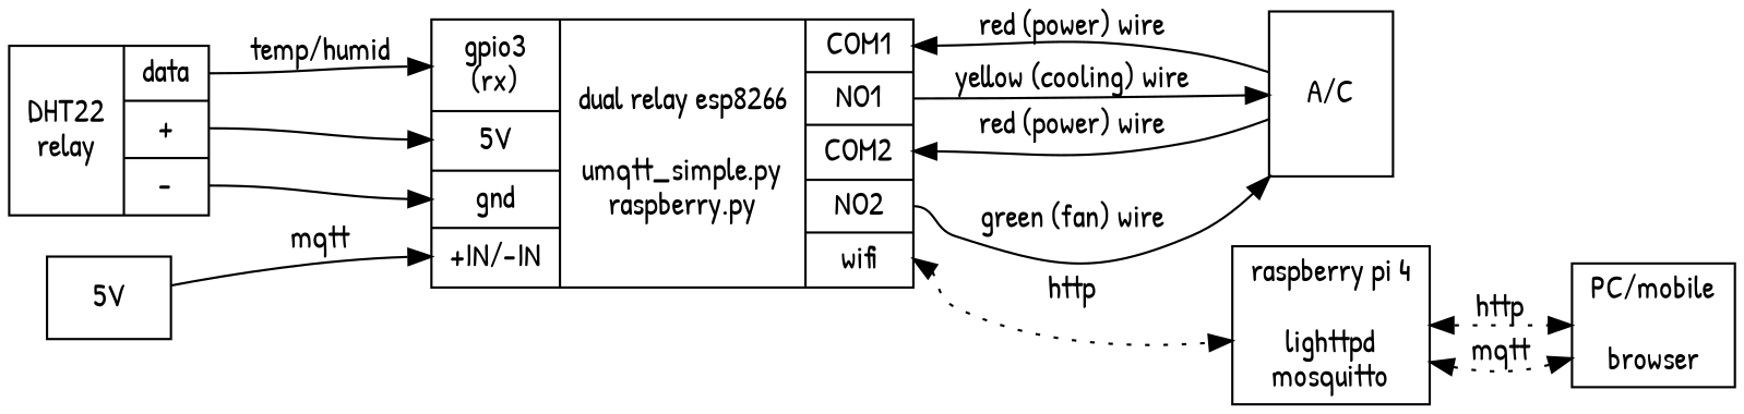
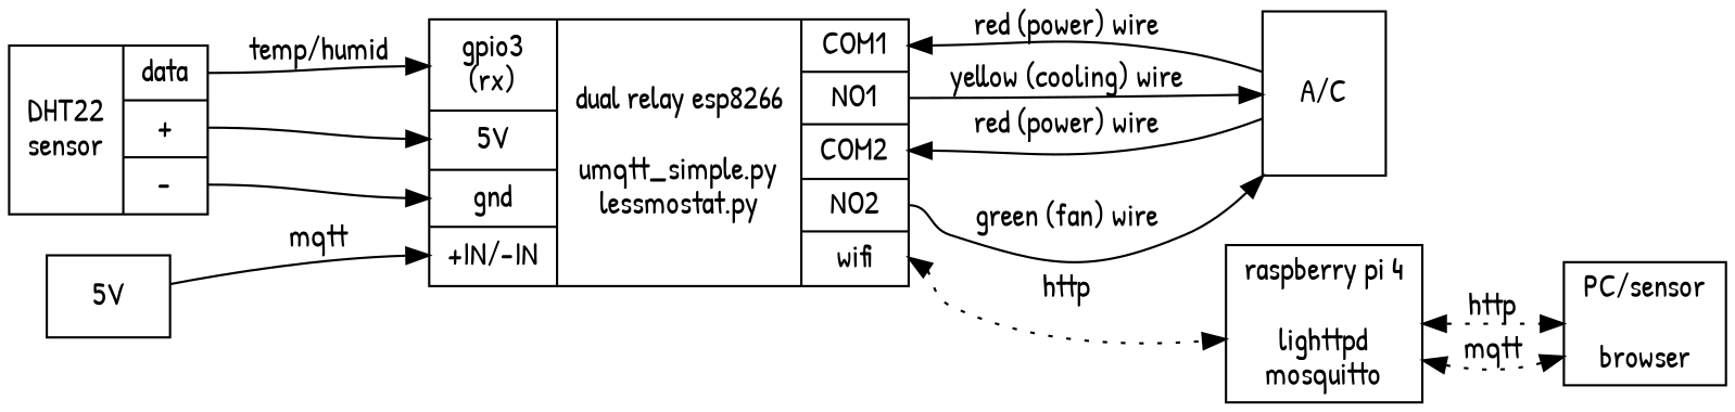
  digraph {
    fontname="Patrick Hand"
    rankdir=LR
    node [fontname="Patrick Hand" shape=box]
    edge [fontname="Patrick Hand"]
    n1 [label="5V"]
-   n2 [label="{{<gpio>gpio3\n(rx)|<pwr5v>5V|<gnd5v>gnd|<power>+IN/-IN}|{<main>dual relay esp8266\n\numqtt_simple.py\nraspberry.py}|{<relay0c>COM1|<relay0no>NO1|<relay1c>COM2|<relay1no>NO2|<wifi>wifi}}" shape=record]
+   n2 [label="{{<gpio>gpio3\n(rx)|<pwr5v>5V|<gnd5v>gnd|<power>+IN/-IN}|{<main>dual relay esp8266\n\numqtt_simple.py\nlessmostat.py}|{<relay0c>COM1|<relay0no>NO1|<relay1c>COM2|<relay1no>NO2|<wifi>wifi}}" shape=record]
    n3 [height=1 label="A/C"]
    n4 [label="raspberry pi 4\n\nlighttpd\nmosquitto"]
-   n5 [height=1 label="{DHT22\nrelay|{<data>data|<plus>+|<minus>-}}" shape=record]
-   n6 [label="PC/mobile\n\nbrowser"]
+   n5 [height=1 label="{DHT22\nsensor|{<data>data|<plus>+|<minus>-}}" shape=record]
+   n6 [label="PC/sensor\n\nbrowser"]
    n1 -> n2 [headport=power label=mqtt]
    n2 -> n3 [label="yellow (cooling) wire" tailport="relay0no:e"]
    n2 -> n3 [label="green (fan) wire" tailport="relay1no:e"]
    n2 -> n4 [dir=both label=http style=dotted tailport=wifi]
    n3 -> n2 [headport="relay0c:e" label="red (power) wire"]
    n3 -> n2 [headport="relay1c:e" label="red (power) wire"]
    n4 -> n6 [dir=both label=http style=dotted]
    n4 -> n6 [dir=both label=mqtt style=dotted]
    n5 -> n2 [headport="gpio:w" label="temp/humid" tailport="data:e"]
    n5 -> n2 [headport="pwr5v:w" tailport="plus:e"]
    n5 -> n2 [headport="gnd5v:w" tailport="minus:e"]
  }
